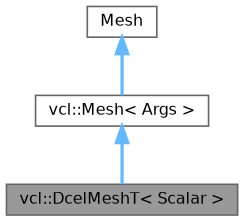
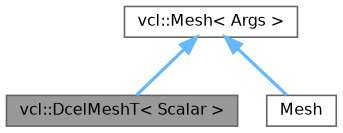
  digraph {
    node [color=gray40 fillcolor=white fontname=Helvetica fontsize=10 shape=box style=filled]
    edge [color=steelblue1 dir=back fontname=Helvetica fontsize=10 labelfontname=Helvetica labelfontsize=10 style=bold]
    n1 [fillcolor=grey60 fontcolor=black height=0.2 label="vcl::DcelMeshT\< Scalar \>" width=0.4]
    n2 [height=0.2 label="vcl::Mesh\< Args \>" width=0.4]
    n3 [height=0.2 label=Mesh width=0.4]
    n2 -> n1
-   n3 -> n2
+   n2 -> n3
  }
